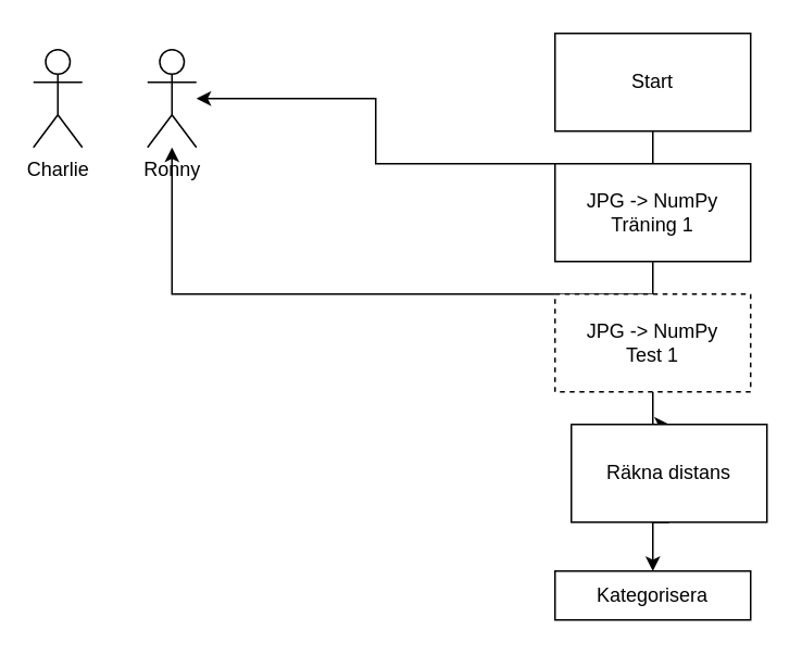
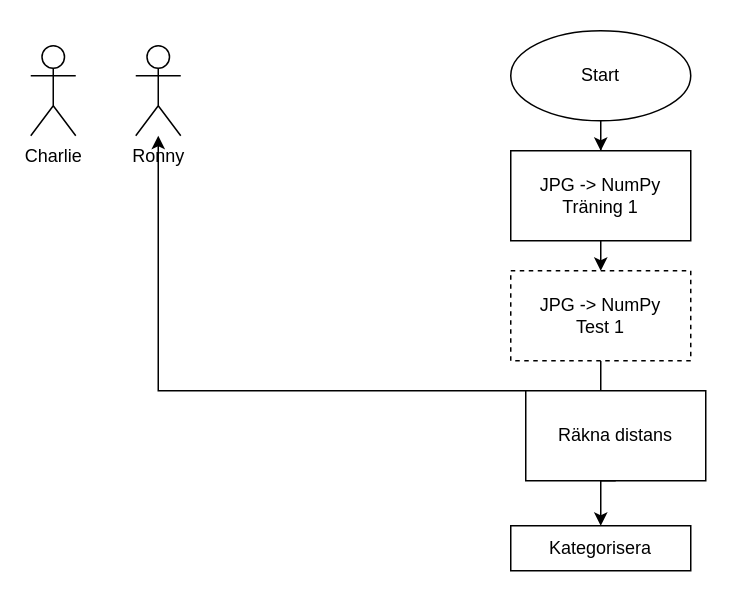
  <mxCell id="0" />
  <mxCell id="1" parent="0" />
- <mxCell id="2" style="edgeStyle=orthogonalEdgeStyle;rounded=0;orthogonalLoop=1;jettySize=auto;html=1;exitX=0.5;exitY=1;exitDx=0;exitDy=0;" edge="1" parent="1" source="3" target="12"><mxGeometry relative="1" as="geometry" /></mxCell>
- <mxCell id="3" value="Start" style="rounded=0;whiteSpace=wrap;html=1;" vertex="1" parent="1"><mxGeometry x="340" y="20" width="120" height="60" as="geometry" /></mxCell>
- <mxCell id="4" style="edgeStyle=orthogonalEdgeStyle;rounded=0;orthogonalLoop=1;jettySize=auto;html=1;exitX=0.5;exitY=1;exitDx=0;exitDy=0;" edge="1" parent="1" source="5" target="12"><mxGeometry relative="1" as="geometry" /></mxCell>
+ <mxCell id="2" style="edgeStyle=orthogonalEdgeStyle;rounded=0;orthogonalLoop=1;jettySize=auto;html=1;exitX=0.5;exitY=1;exitDx=0;exitDy=0;" edge="1" parent="1" source="3" target="5"><mxGeometry relative="1" as="geometry" /></mxCell>
+ <mxCell id="3" value="Start" style="ellipse;whiteSpace=wrap;html=1;" vertex="1" parent="1"><mxGeometry x="340" y="20" width="120" height="60" as="geometry" /></mxCell>
+ <mxCell id="4" style="edgeStyle=orthogonalEdgeStyle;rounded=0;orthogonalLoop=1;jettySize=auto;html=1;exitX=0.5;exitY=1;exitDx=0;exitDy=0;entryX=0.5;entryY=0;entryDx=0;entryDy=0;" edge="1" parent="1" source="5" target="7"><mxGeometry relative="1" as="geometry" /></mxCell>
  <mxCell id="5" value="&lt;div&gt;JPG -&amp;gt; NumPy&lt;/div&gt;&lt;div&gt;Träning 1&lt;br&gt;&lt;/div&gt;" style="rounded=0;whiteSpace=wrap;html=1;" vertex="1" parent="1"><mxGeometry x="340" y="100" width="120" height="60" as="geometry" /></mxCell>
- <mxCell id="6" style="edgeStyle=orthogonalEdgeStyle;rounded=0;orthogonalLoop=1;jettySize=auto;html=1;exitX=0.5;exitY=1;exitDx=0;exitDy=0;" edge="1" parent="1" source="7" target="9"><mxGeometry relative="1" as="geometry" /></mxCell>
+ <mxCell id="6" style="edgeStyle=orthogonalEdgeStyle;rounded=0;orthogonalLoop=1;jettySize=auto;html=1;exitX=0.5;exitY=1;exitDx=0;exitDy=0;" edge="1" parent="1" source="7" target="12"><mxGeometry relative="1" as="geometry" /></mxCell>
  <mxCell id="7" value="&lt;div&gt;JPG -&amp;gt; NumPy&lt;/div&gt;&lt;div&gt;Test 1&lt;br&gt;&lt;/div&gt;" style="rounded=0;whiteSpace=wrap;html=1;dashed=1;" vertex="1" parent="1"><mxGeometry x="340" y="180" width="120" height="60" as="geometry" /></mxCell>
  <mxCell id="8" style="edgeStyle=orthogonalEdgeStyle;rounded=0;orthogonalLoop=1;jettySize=auto;html=1;exitX=0.5;exitY=1;exitDx=0;exitDy=0;entryX=0.5;entryY=0;entryDx=0;entryDy=0;" edge="1" parent="1" source="9" target="10"><mxGeometry relative="1" as="geometry" /></mxCell>
  <mxCell id="9" value="Räkna distans" style="rounded=0;whiteSpace=wrap;html=1;" vertex="1" parent="1"><mxGeometry x="350" y="260" width="120" height="60" as="geometry" /></mxCell>
  <mxCell id="10" value="Kategorisera" style="rounded=0;whiteSpace=wrap;html=1;" vertex="1" parent="1"><mxGeometry x="340" y="350" width="120" height="30" as="geometry" /></mxCell>
  <mxCell id="11" value="Charlie" style="shape=umlActor;verticalLabelPosition=bottom;verticalAlign=top;html=1;outlineConnect=0;" vertex="1" parent="1"><mxGeometry x="20" y="30" width="30" height="60" as="geometry" /></mxCell>
  <mxCell id="12" value="&lt;div&gt;Ronny&lt;/div&gt;&lt;div&gt;&lt;br&gt;&lt;/div&gt;" style="shape=umlActor;verticalLabelPosition=bottom;verticalAlign=top;html=1;outlineConnect=0;" vertex="1" parent="1"><mxGeometry x="90" y="30" width="30" height="60" as="geometry" /></mxCell>
